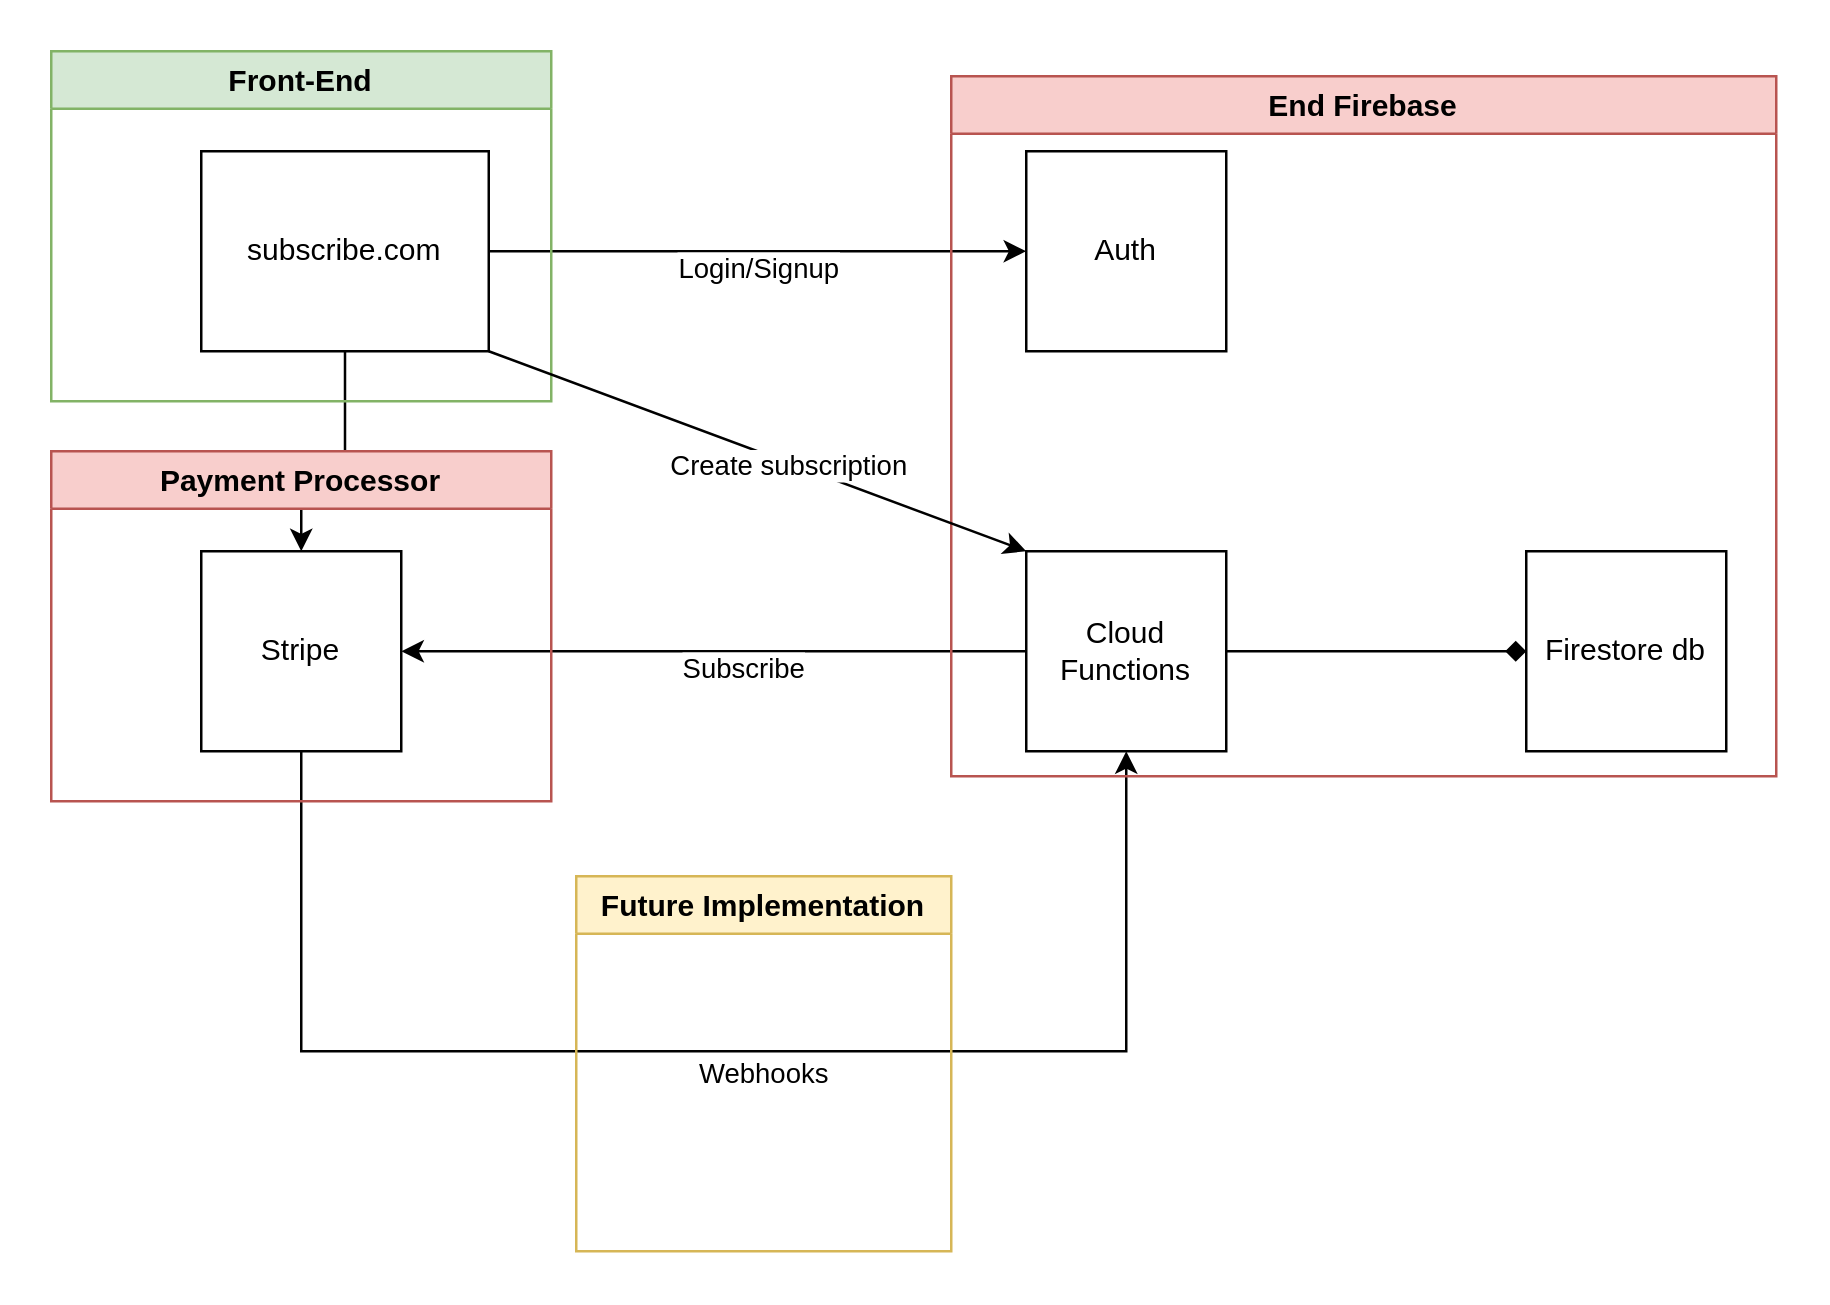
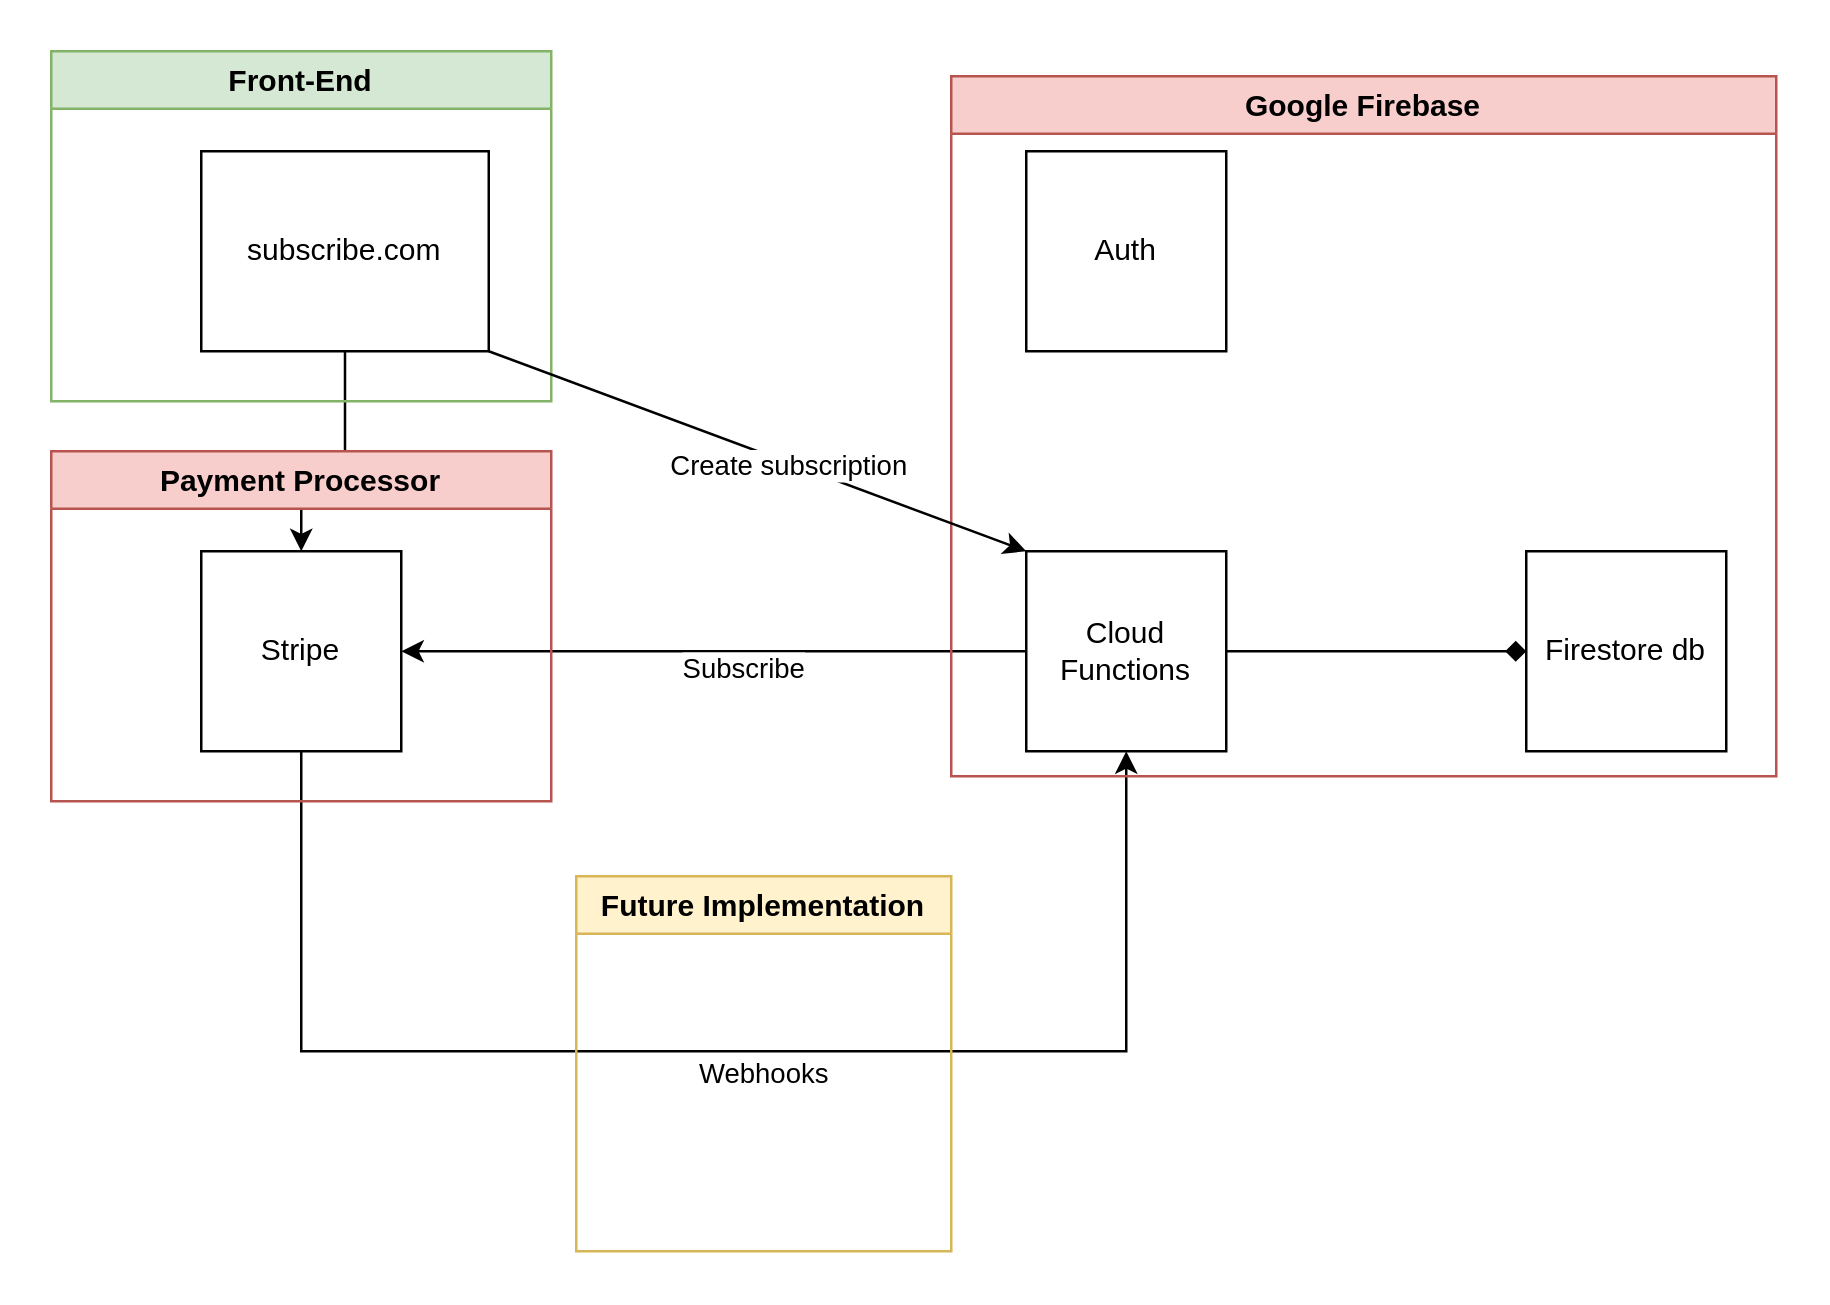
  <mxCell id="0" />
  <mxCell id="1" parent="0" />
- <mxCell id="2" value="Login/Signup" style="edgeStyle=orthogonalEdgeStyle;rounded=0;orthogonalLoop=1;jettySize=auto;html=1;entryX=0;entryY=0.5;entryDx=0;entryDy=0;spacingTop=14;" edge="1" parent="1" source="4" target="5"><mxGeometry relative="1" as="geometry"><Array as="points"><mxPoint x="320" y="100" /><mxPoint x="320" y="100" /></Array></mxGeometry></mxCell>
  <mxCell id="3" style="edgeStyle=orthogonalEdgeStyle;rounded=0;orthogonalLoop=1;jettySize=auto;html=1;entryX=0.5;entryY=0;entryDx=0;entryDy=0;" edge="1" parent="1" source="4" target="8"><mxGeometry relative="1" as="geometry" /></mxCell>
  <mxCell id="4" value="subscribe.com" style="whiteSpace=wrap;html=1;aspect=fixed;" vertex="1" parent="1"><mxGeometry x="80" y="60" width="115" height="80" as="geometry" /></mxCell>
  <mxCell id="5" value="Auth" style="whiteSpace=wrap;html=1;aspect=fixed;" vertex="1" parent="1"><mxGeometry x="410" y="60" width="80" height="80" as="geometry" /></mxCell>
  <mxCell id="6" style="edgeStyle=orthogonalEdgeStyle;rounded=0;orthogonalLoop=1;jettySize=auto;html=1;entryX=0.5;entryY=1;entryDx=0;entryDy=0;" edge="1" parent="1" source="8" target="12"><mxGeometry relative="1" as="geometry"><mxPoint x="240" y="430" as="targetPoint" /><Array as="points"><mxPoint x="120" y="420" /><mxPoint x="450" y="420" /></Array></mxGeometry></mxCell>
  <mxCell id="7" value="Webhooks" style="edgeLabel;html=1;align=center;verticalAlign=middle;resizable=0;points=[];spacingTop=14;" vertex="1" connectable="0" parent="6"><mxGeometry x="0.066" y="-1" relative="1" as="geometry"><mxPoint as="offset" /></mxGeometry></mxCell>
  <mxCell id="8" value="Stripe" style="whiteSpace=wrap;html=1;aspect=fixed;" vertex="1" parent="1"><mxGeometry x="80" y="220" width="80" height="80" as="geometry" /></mxCell>
  <mxCell id="9" style="edgeStyle=orthogonalEdgeStyle;rounded=0;orthogonalLoop=1;jettySize=auto;html=1;" edge="1" parent="1" source="12"><mxGeometry relative="1" as="geometry"><mxPoint x="160" y="260" as="targetPoint" /></mxGeometry></mxCell>
  <mxCell id="10" value="Subscribe" style="edgeLabel;html=1;align=center;verticalAlign=middle;resizable=0;points=[];spacingTop=16;" vertex="1" connectable="0" parent="9"><mxGeometry x="-0.091" y="-2" relative="1" as="geometry"><mxPoint as="offset" /></mxGeometry></mxCell>
  <mxCell id="11" style="edgeStyle=orthogonalEdgeStyle;rounded=0;orthogonalLoop=1;jettySize=auto;html=1;entryX=0;entryY=0.5;entryDx=0;entryDy=0;endArrow=diamond;" edge="1" parent="1" source="12" target="13"><mxGeometry relative="1" as="geometry" /></mxCell>
  <mxCell id="12" value="Cloud Functions" style="whiteSpace=wrap;html=1;aspect=fixed;" vertex="1" parent="1"><mxGeometry x="410" y="220" width="80" height="80" as="geometry" /></mxCell>
  <mxCell id="13" value="Firestore db" style="whiteSpace=wrap;html=1;aspect=fixed;" vertex="1" parent="1"><mxGeometry x="610" y="220" width="80" height="80" as="geometry" /></mxCell>
  <mxCell id="14" value="Front-End" style="swimlane;fillColor=#d5e8d4;strokeColor=#82b366;" vertex="1" parent="1"><mxGeometry x="20" y="20" width="200" height="140" as="geometry" /></mxCell>
- <mxCell id="15" value="End Firebase" style="swimlane;fillColor=#f8cecc;strokeColor=#b85450;" vertex="1" parent="1"><mxGeometry x="380" y="30" width="330" height="280" as="geometry" /></mxCell>
+ <mxCell id="15" value="Google Firebase" style="swimlane;fillColor=#f8cecc;strokeColor=#b85450;" vertex="1" parent="1"><mxGeometry x="380" y="30" width="330" height="280" as="geometry" /></mxCell>
  <mxCell id="16" value="Payment Processor" style="swimlane;fillColor=#f8cecc;strokeColor=#b85450;" vertex="1" parent="1"><mxGeometry x="20" y="180" width="200" height="140" as="geometry" /></mxCell>
  <mxCell id="17" value="" style="endArrow=classic;html=1;exitX=1;exitY=1;exitDx=0;exitDy=0;" edge="1" parent="1" source="4"><mxGeometry width="50" height="50" relative="1" as="geometry"><mxPoint x="250" y="180" as="sourcePoint" /><mxPoint x="410" y="220" as="targetPoint" /></mxGeometry></mxCell>
  <mxCell id="18" value="Create subscription" style="edgeLabel;html=1;align=center;verticalAlign=middle;resizable=0;points=[];" vertex="1" connectable="0" parent="17"><mxGeometry x="0.119" y="-2" relative="1" as="geometry"><mxPoint y="-1" as="offset" /></mxGeometry></mxCell>
  <mxCell id="19" value="Future Implementation" style="swimlane;fillColor=#fff2cc;strokeColor=#d6b656;" vertex="1" parent="1"><mxGeometry x="230" y="350" width="150" height="150" as="geometry" /></mxCell>
